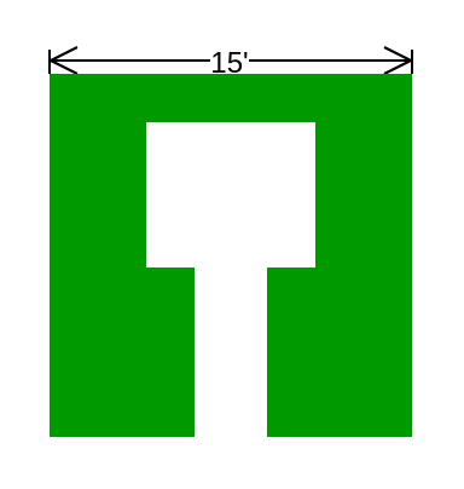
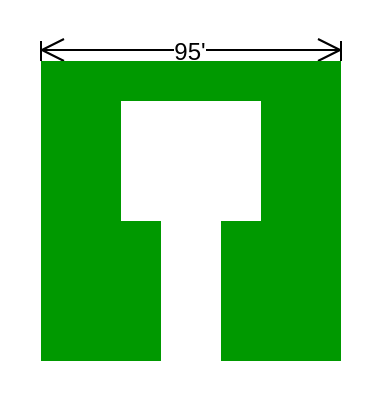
  <mxCell id="0" />
  <mxCell id="1" parent="0" />
- <mxCell id="2" value="15'" style="shape=dimension;whiteSpace=wrap;html=1;align=center;points=[];verticalAlign=bottom;spacingBottom=-5;labelBackgroundColor=#ffffff" vertex="1" parent="1"><mxGeometry x="20" y="20" width="150" height="10" as="geometry" /></mxCell>
+ <mxCell id="2" value="95'" style="shape=dimension;whiteSpace=wrap;html=1;align=center;points=[];verticalAlign=bottom;spacingBottom=-5;labelBackgroundColor=#ffffff" vertex="1" parent="1"><mxGeometry x="20" y="20" width="150" height="10" as="geometry" /></mxCell>
  <mxCell id="3" value="" style="rounded=0;whiteSpace=wrap;html=1;fillColor=#009900;strokeColor=none;" vertex="1" parent="1"><mxGeometry x="20" y="30" width="150" height="20" as="geometry" /></mxCell>
  <mxCell id="4" value="" style="rounded=0;whiteSpace=wrap;html=1;fillColor=#009900;strokeColor=none;" vertex="1" parent="1"><mxGeometry x="130" y="50" width="40" height="60" as="geometry" /></mxCell>
  <mxCell id="5" value="" style="rounded=0;whiteSpace=wrap;html=1;fillColor=#009900;strokeColor=none;" vertex="1" parent="1"><mxGeometry x="20" y="50" width="40" height="60" as="geometry" /></mxCell>
  <mxCell id="6" value="" style="rounded=0;whiteSpace=wrap;html=1;fillColor=#009900;strokeColor=none;" vertex="1" parent="1"><mxGeometry x="20" y="110" width="60" height="70" as="geometry" /></mxCell>
  <mxCell id="7" value="" style="rounded=0;whiteSpace=wrap;html=1;fillColor=#009900;strokeColor=none;" vertex="1" parent="1"><mxGeometry x="110" y="110" width="60" height="70" as="geometry" /></mxCell>
